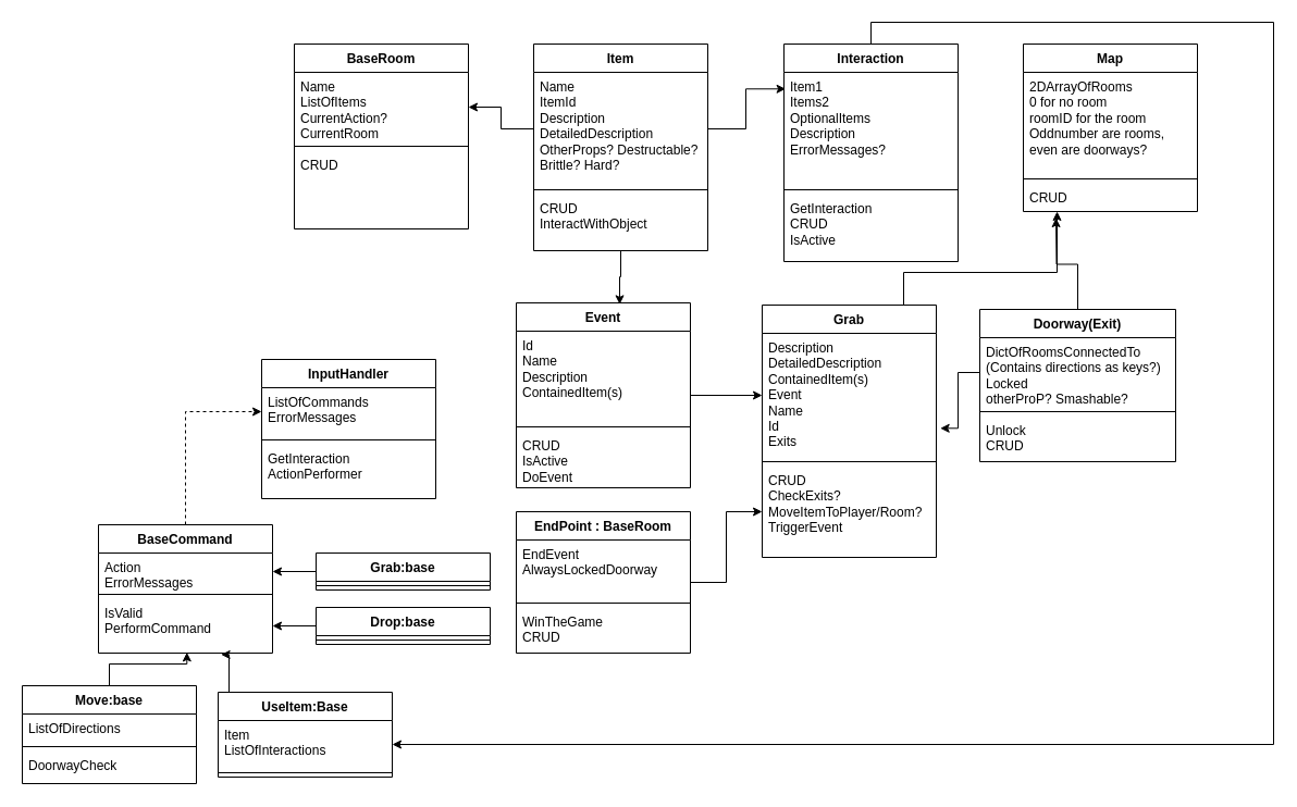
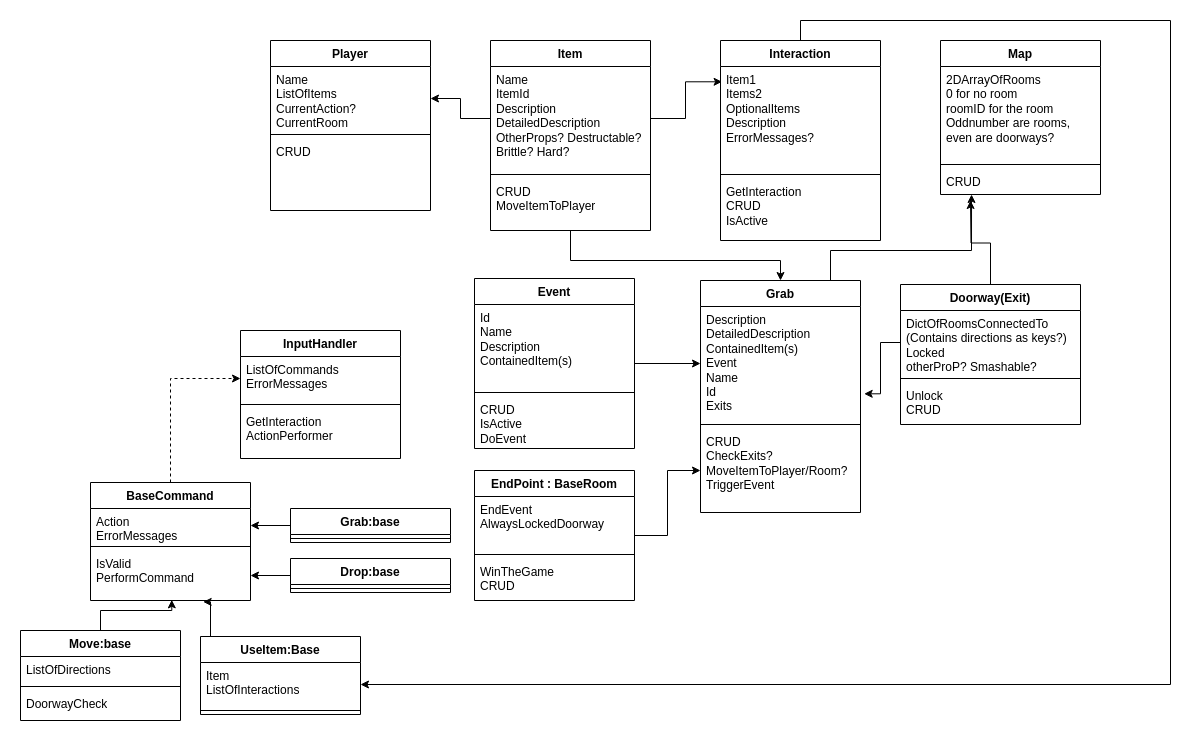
  <mxCell id="0" />
  <mxCell id="1" parent="0" />
- <mxCell id="2" value="BaseRoom" style="swimlane;fontStyle=1;align=center;verticalAlign=top;childLayout=stackLayout;horizontal=1;startSize=26;horizontalStack=0;resizeParent=1;resizeParentMax=0;resizeLast=0;collapsible=1;marginBottom=0;whiteSpace=wrap;html=1;" parent="1" vertex="1"><mxGeometry x="270" y="40" width="160" height="170" as="geometry" /></mxCell>
+ <mxCell id="2" value="Player" style="swimlane;fontStyle=1;align=center;verticalAlign=top;childLayout=stackLayout;horizontal=1;startSize=26;horizontalStack=0;resizeParent=1;resizeParentMax=0;resizeLast=0;collapsible=1;marginBottom=0;whiteSpace=wrap;html=1;" parent="1" vertex="1"><mxGeometry x="270" y="40" width="160" height="170" as="geometry" /></mxCell>
  <mxCell id="3" value="Name&lt;br&gt;ListOfItems&lt;br&gt;CurrentAction?&lt;br&gt;CurrentRoom" style="text;strokeColor=none;fillColor=none;align=left;verticalAlign=top;spacingLeft=4;spacingRight=4;overflow=hidden;rotatable=0;points=[[0,0.5],[1,0.5]];portConstraint=eastwest;whiteSpace=wrap;html=1;" parent="2" vertex="1"><mxGeometry y="26" width="160" height="64" as="geometry" /></mxCell>
  <mxCell id="4" value="" style="line;strokeWidth=1;fillColor=none;align=left;verticalAlign=middle;spacingTop=-1;spacingLeft=3;spacingRight=3;rotatable=0;labelPosition=right;points=[];portConstraint=eastwest;strokeColor=inherit;" parent="2" vertex="1"><mxGeometry y="90" width="160" height="8" as="geometry" /></mxCell>
  <mxCell id="5" value="CRUD&lt;br&gt;&lt;br&gt;" style="text;strokeColor=none;fillColor=none;align=left;verticalAlign=top;spacingLeft=4;spacingRight=4;overflow=hidden;rotatable=0;points=[[0,0.5],[1,0.5]];portConstraint=eastwest;whiteSpace=wrap;html=1;" parent="2" vertex="1"><mxGeometry y="98" width="160" height="72" as="geometry" /></mxCell>
  <mxCell id="6" style="edgeStyle=orthogonalEdgeStyle;rounded=0;orthogonalLoop=1;jettySize=auto;html=1;exitX=1;exitY=0.5;exitDx=0;exitDy=0;" parent="2" source="3" target="3" edge="1"><mxGeometry relative="1" as="geometry" /></mxCell>
+ <mxCell id="7" style="edgeStyle=orthogonalEdgeStyle;rounded=0;orthogonalLoop=1;jettySize=auto;html=1;entryX=0.5;entryY=0;entryDx=0;entryDy=0;" parent="1" source="8" target="13" edge="1"><mxGeometry relative="1" as="geometry"><Array as="points"><mxPoint x="570" y="260" /><mxPoint x="780" y="260" /></Array></mxGeometry></mxCell>
  <mxCell id="8" value="Item" style="swimlane;fontStyle=1;align=center;verticalAlign=top;childLayout=stackLayout;horizontal=1;startSize=26;horizontalStack=0;resizeParent=1;resizeParentMax=0;resizeLast=0;collapsible=1;marginBottom=0;whiteSpace=wrap;html=1;" parent="1" vertex="1"><mxGeometry x="490" y="40" width="160" height="190" as="geometry" /></mxCell>
  <mxCell id="9" value="Name&lt;br&gt;ItemId&lt;br&gt;Description&lt;br&gt;DetailedDescription&lt;br&gt;OtherProps? Destructable?&lt;br&gt;Brittle? Hard?" style="text;strokeColor=none;fillColor=none;align=left;verticalAlign=top;spacingLeft=4;spacingRight=4;overflow=hidden;rotatable=0;points=[[0,0.5],[1,0.5]];portConstraint=eastwest;whiteSpace=wrap;html=1;" parent="8" vertex="1"><mxGeometry y="26" width="160" height="104" as="geometry" /></mxCell>
  <mxCell id="10" value="" style="line;strokeWidth=1;fillColor=none;align=left;verticalAlign=middle;spacingTop=-1;spacingLeft=3;spacingRight=3;rotatable=0;labelPosition=right;points=[];portConstraint=eastwest;strokeColor=inherit;" parent="8" vertex="1"><mxGeometry y="130" width="160" height="8" as="geometry" /></mxCell>
- <mxCell id="11" value="CRUD&lt;br&gt;InteractWithObject" style="text;strokeColor=none;fillColor=none;align=left;verticalAlign=top;spacingLeft=4;spacingRight=4;overflow=hidden;rotatable=0;points=[[0,0.5],[1,0.5]];portConstraint=eastwest;whiteSpace=wrap;html=1;" parent="8" vertex="1"><mxGeometry y="138" width="160" height="52" as="geometry" /></mxCell>
+ <mxCell id="11" value="CRUD&lt;br&gt;MoveItemToPlayer" style="text;strokeColor=none;fillColor=none;align=left;verticalAlign=top;spacingLeft=4;spacingRight=4;overflow=hidden;rotatable=0;points=[[0,0.5],[1,0.5]];portConstraint=eastwest;whiteSpace=wrap;html=1;" parent="8" vertex="1"><mxGeometry y="138" width="160" height="52" as="geometry" /></mxCell>
  <mxCell id="12" style="edgeStyle=orthogonalEdgeStyle;rounded=0;orthogonalLoop=1;jettySize=auto;html=1;entryX=1;entryY=0.5;entryDx=0;entryDy=0;" parent="1" source="9" target="3" edge="1"><mxGeometry relative="1" as="geometry" /></mxCell>
  <mxCell id="13" value="Grab" style="swimlane;fontStyle=1;align=center;verticalAlign=top;childLayout=stackLayout;horizontal=1;startSize=26;horizontalStack=0;resizeParent=1;resizeParentMax=0;resizeLast=0;collapsible=1;marginBottom=0;whiteSpace=wrap;html=1;" parent="1" vertex="1"><mxGeometry x="700" y="280" width="160" height="232" as="geometry" /></mxCell>
  <mxCell id="14" value="Description&lt;br&gt;DetailedDescription&lt;br&gt;ContainedItem(s)&lt;br&gt;Event&lt;br&gt;Name&lt;br&gt;Id&lt;br&gt;Exits" style="text;strokeColor=none;fillColor=none;align=left;verticalAlign=top;spacingLeft=4;spacingRight=4;overflow=hidden;rotatable=0;points=[[0,0.5],[1,0.5]];portConstraint=eastwest;whiteSpace=wrap;html=1;" parent="13" vertex="1"><mxGeometry y="26" width="160" height="114" as="geometry" /></mxCell>
  <mxCell id="15" value="" style="line;strokeWidth=1;fillColor=none;align=left;verticalAlign=middle;spacingTop=-1;spacingLeft=3;spacingRight=3;rotatable=0;labelPosition=right;points=[];portConstraint=eastwest;strokeColor=inherit;" parent="13" vertex="1"><mxGeometry y="140" width="160" height="8" as="geometry" /></mxCell>
  <mxCell id="16" value="CRUD&lt;br&gt;CheckExits?&lt;br&gt;MoveItemToPlayer/Room?&lt;br&gt;TriggerEvent" style="text;strokeColor=none;fillColor=none;align=left;verticalAlign=top;spacingLeft=4;spacingRight=4;overflow=hidden;rotatable=0;points=[[0,0.5],[1,0.5]];portConstraint=eastwest;whiteSpace=wrap;html=1;" parent="13" vertex="1"><mxGeometry y="148" width="160" height="84" as="geometry" /></mxCell>
  <mxCell id="17" style="edgeStyle=orthogonalEdgeStyle;rounded=0;orthogonalLoop=1;jettySize=auto;html=1;entryX=0;entryY=0.5;entryDx=0;entryDy=0;" parent="1" source="18" target="14" edge="1"><mxGeometry relative="1" as="geometry" /></mxCell>
  <mxCell id="18" value="Event" style="swimlane;fontStyle=1;align=center;verticalAlign=top;childLayout=stackLayout;horizontal=1;startSize=26;horizontalStack=0;resizeParent=1;resizeParentMax=0;resizeLast=0;collapsible=1;marginBottom=0;whiteSpace=wrap;html=1;" parent="1" vertex="1"><mxGeometry x="474" y="278" width="160" height="170" as="geometry" /></mxCell>
  <mxCell id="19" value="Id&lt;br&gt;Name&lt;br&gt;Description&lt;br&gt;ContainedItem(s)" style="text;strokeColor=none;fillColor=none;align=left;verticalAlign=top;spacingLeft=4;spacingRight=4;overflow=hidden;rotatable=0;points=[[0,0.5],[1,0.5]];portConstraint=eastwest;whiteSpace=wrap;html=1;" parent="18" vertex="1"><mxGeometry y="26" width="160" height="84" as="geometry" /></mxCell>
  <mxCell id="20" value="" style="line;strokeWidth=1;fillColor=none;align=left;verticalAlign=middle;spacingTop=-1;spacingLeft=3;spacingRight=3;rotatable=0;labelPosition=right;points=[];portConstraint=eastwest;strokeColor=inherit;" parent="18" vertex="1"><mxGeometry y="110" width="160" height="8" as="geometry" /></mxCell>
  <mxCell id="21" value="CRUD&lt;br&gt;IsActive&lt;br&gt;DoEvent" style="text;strokeColor=none;fillColor=none;align=left;verticalAlign=top;spacingLeft=4;spacingRight=4;overflow=hidden;rotatable=0;points=[[0,0.5],[1,0.5]];portConstraint=eastwest;whiteSpace=wrap;html=1;" parent="18" vertex="1"><mxGeometry y="118" width="160" height="52" as="geometry" /></mxCell>
  <mxCell id="22" style="edgeStyle=orthogonalEdgeStyle;rounded=0;orthogonalLoop=1;jettySize=auto;html=1;" parent="1" source="23" edge="1"><mxGeometry relative="1" as="geometry"><mxPoint x="970" y="200" as="targetPoint" /></mxGeometry></mxCell>
  <mxCell id="23" value="Doorway(Exit)" style="swimlane;fontStyle=1;align=center;verticalAlign=top;childLayout=stackLayout;horizontal=1;startSize=26;horizontalStack=0;resizeParent=1;resizeParentMax=0;resizeLast=0;collapsible=1;marginBottom=0;whiteSpace=wrap;html=1;" parent="1" vertex="1"><mxGeometry x="900" y="284" width="180" height="140" as="geometry" /></mxCell>
  <mxCell id="24" value="DictOfRoomsConnectedTo (Contains directions as keys?)&lt;br&gt;Locked&lt;br&gt;otherProP? Smashable?" style="text;strokeColor=none;fillColor=none;align=left;verticalAlign=top;spacingLeft=4;spacingRight=4;overflow=hidden;rotatable=0;points=[[0,0.5],[1,0.5]];portConstraint=eastwest;whiteSpace=wrap;html=1;" parent="23" vertex="1"><mxGeometry y="26" width="180" height="64" as="geometry" /></mxCell>
  <mxCell id="25" value="" style="line;strokeWidth=1;fillColor=none;align=left;verticalAlign=middle;spacingTop=-1;spacingLeft=3;spacingRight=3;rotatable=0;labelPosition=right;points=[];portConstraint=eastwest;strokeColor=inherit;" parent="23" vertex="1"><mxGeometry y="90" width="180" height="8" as="geometry" /></mxCell>
  <mxCell id="26" value="Unlock&lt;br&gt;CRUD&lt;br&gt;" style="text;strokeColor=none;fillColor=none;align=left;verticalAlign=top;spacingLeft=4;spacingRight=4;overflow=hidden;rotatable=0;points=[[0,0.5],[1,0.5]];portConstraint=eastwest;whiteSpace=wrap;html=1;" parent="23" vertex="1"><mxGeometry y="98" width="180" height="42" as="geometry" /></mxCell>
  <mxCell id="27" style="edgeStyle=orthogonalEdgeStyle;rounded=0;orthogonalLoop=1;jettySize=auto;html=1;entryX=1.023;entryY=0.766;entryDx=0;entryDy=0;entryPerimeter=0;" parent="1" source="24" target="14" edge="1"><mxGeometry relative="1" as="geometry" /></mxCell>
  <mxCell id="28" style="edgeStyle=orthogonalEdgeStyle;rounded=0;orthogonalLoop=1;jettySize=auto;html=1;entryX=0;entryY=0.5;entryDx=0;entryDy=0;" parent="1" source="29" target="16" edge="1"><mxGeometry relative="1" as="geometry" /></mxCell>
  <mxCell id="29" value="EndPoint : BaseRoom" style="swimlane;fontStyle=1;align=center;verticalAlign=top;childLayout=stackLayout;horizontal=1;startSize=26;horizontalStack=0;resizeParent=1;resizeParentMax=0;resizeLast=0;collapsible=1;marginBottom=0;whiteSpace=wrap;html=1;" parent="1" vertex="1"><mxGeometry x="474" y="470" width="160" height="130" as="geometry" /></mxCell>
  <mxCell id="30" value="EndEvent&lt;br&gt;AlwaysLockedDoorway" style="text;strokeColor=none;fillColor=none;align=left;verticalAlign=top;spacingLeft=4;spacingRight=4;overflow=hidden;rotatable=0;points=[[0,0.5],[1,0.5]];portConstraint=eastwest;whiteSpace=wrap;html=1;" parent="29" vertex="1"><mxGeometry y="26" width="160" height="54" as="geometry" /></mxCell>
  <mxCell id="31" value="" style="line;strokeWidth=1;fillColor=none;align=left;verticalAlign=middle;spacingTop=-1;spacingLeft=3;spacingRight=3;rotatable=0;labelPosition=right;points=[];portConstraint=eastwest;strokeColor=inherit;" parent="29" vertex="1"><mxGeometry y="80" width="160" height="8" as="geometry" /></mxCell>
  <mxCell id="32" value="WinTheGame&lt;br&gt;CRUD" style="text;strokeColor=none;fillColor=none;align=left;verticalAlign=top;spacingLeft=4;spacingRight=4;overflow=hidden;rotatable=0;points=[[0,0.5],[1,0.5]];portConstraint=eastwest;whiteSpace=wrap;html=1;" parent="29" vertex="1"><mxGeometry y="88" width="160" height="42" as="geometry" /></mxCell>
  <mxCell id="33" value="Interaction" style="swimlane;fontStyle=1;align=center;verticalAlign=top;childLayout=stackLayout;horizontal=1;startSize=26;horizontalStack=0;resizeParent=1;resizeParentMax=0;resizeLast=0;collapsible=1;marginBottom=0;whiteSpace=wrap;html=1;" parent="1" vertex="1"><mxGeometry x="720" y="40" width="160" height="200" as="geometry" /></mxCell>
  <mxCell id="34" value="Item1&lt;br&gt;Items2&lt;br&gt;OptionalItems&lt;br&gt;Description&lt;br&gt;ErrorMessages?" style="text;strokeColor=none;fillColor=none;align=left;verticalAlign=top;spacingLeft=4;spacingRight=4;overflow=hidden;rotatable=0;points=[[0,0.5],[1,0.5]];portConstraint=eastwest;whiteSpace=wrap;html=1;" parent="33" vertex="1"><mxGeometry y="26" width="160" height="104" as="geometry" /></mxCell>
  <mxCell id="35" value="" style="line;strokeWidth=1;fillColor=none;align=left;verticalAlign=middle;spacingTop=-1;spacingLeft=3;spacingRight=3;rotatable=0;labelPosition=right;points=[];portConstraint=eastwest;strokeColor=inherit;" parent="33" vertex="1"><mxGeometry y="130" width="160" height="8" as="geometry" /></mxCell>
  <mxCell id="36" value="GetInteraction&lt;br&gt;CRUD&lt;br&gt;IsActive" style="text;strokeColor=none;fillColor=none;align=left;verticalAlign=top;spacingLeft=4;spacingRight=4;overflow=hidden;rotatable=0;points=[[0,0.5],[1,0.5]];portConstraint=eastwest;whiteSpace=wrap;html=1;" parent="33" vertex="1"><mxGeometry y="138" width="160" height="62" as="geometry" /></mxCell>
  <mxCell id="37" style="edgeStyle=orthogonalEdgeStyle;rounded=0;orthogonalLoop=1;jettySize=auto;html=1;entryX=0.01;entryY=0.147;entryDx=0;entryDy=0;entryPerimeter=0;" parent="1" source="9" target="34" edge="1"><mxGeometry relative="1" as="geometry" /></mxCell>
  <mxCell id="38" value="Map" style="swimlane;fontStyle=1;align=center;verticalAlign=top;childLayout=stackLayout;horizontal=1;startSize=26;horizontalStack=0;resizeParent=1;resizeParentMax=0;resizeLast=0;collapsible=1;marginBottom=0;whiteSpace=wrap;html=1;" parent="1" vertex="1"><mxGeometry x="940" y="40" width="160" height="154" as="geometry" /></mxCell>
  <mxCell id="39" value="2DArrayOfRooms&lt;br&gt;0 for no room&lt;br&gt;roomID for the room&lt;br&gt;Oddnumber are rooms, even are doorways?" style="text;strokeColor=none;fillColor=none;align=left;verticalAlign=top;spacingLeft=4;spacingRight=4;overflow=hidden;rotatable=0;points=[[0,0.5],[1,0.5]];portConstraint=eastwest;whiteSpace=wrap;html=1;" parent="38" vertex="1"><mxGeometry y="26" width="160" height="94" as="geometry" /></mxCell>
  <mxCell id="40" value="" style="line;strokeWidth=1;fillColor=none;align=left;verticalAlign=middle;spacingTop=-1;spacingLeft=3;spacingRight=3;rotatable=0;labelPosition=right;points=[];portConstraint=eastwest;strokeColor=inherit;" parent="38" vertex="1"><mxGeometry y="120" width="160" height="8" as="geometry" /></mxCell>
  <mxCell id="41" value="CRUD" style="text;strokeColor=none;fillColor=none;align=left;verticalAlign=top;spacingLeft=4;spacingRight=4;overflow=hidden;rotatable=0;points=[[0,0.5],[1,0.5]];portConstraint=eastwest;whiteSpace=wrap;html=1;" parent="38" vertex="1"><mxGeometry y="128" width="160" height="26" as="geometry" /></mxCell>
  <mxCell id="42" style="edgeStyle=orthogonalEdgeStyle;rounded=0;orthogonalLoop=1;jettySize=auto;html=1;entryX=0.194;entryY=1;entryDx=0;entryDy=0;entryPerimeter=0;" parent="1" source="13" target="41" edge="1"><mxGeometry relative="1" as="geometry"><Array as="points"><mxPoint x="830" y="250" /><mxPoint x="971" y="250" /></Array></mxGeometry></mxCell>
- <mxCell id="43" style="edgeStyle=orthogonalEdgeStyle;rounded=0;orthogonalLoop=1;jettySize=auto;html=1;entryX=0.594;entryY=0.008;entryDx=0;entryDy=0;entryPerimeter=0;" parent="1" source="8" target="18" edge="1"><mxGeometry relative="1" as="geometry" /></mxCell>
  <mxCell id="44" value="InputHandler" style="swimlane;fontStyle=1;align=center;verticalAlign=top;childLayout=stackLayout;horizontal=1;startSize=26;horizontalStack=0;resizeParent=1;resizeParentMax=0;resizeLast=0;collapsible=1;marginBottom=0;whiteSpace=wrap;html=1;" parent="1" vertex="1"><mxGeometry x="240" y="330" width="160" height="128" as="geometry" /></mxCell>
  <mxCell id="45" value="ListOfCommands&lt;br&gt;ErrorMessages" style="text;strokeColor=none;fillColor=none;align=left;verticalAlign=top;spacingLeft=4;spacingRight=4;overflow=hidden;rotatable=0;points=[[0,0.5],[1,0.5]];portConstraint=eastwest;whiteSpace=wrap;html=1;" parent="44" vertex="1"><mxGeometry y="26" width="160" height="44" as="geometry" /></mxCell>
  <mxCell id="46" value="" style="line;strokeWidth=1;fillColor=none;align=left;verticalAlign=middle;spacingTop=-1;spacingLeft=3;spacingRight=3;rotatable=0;labelPosition=right;points=[];portConstraint=eastwest;strokeColor=inherit;" parent="44" vertex="1"><mxGeometry y="70" width="160" height="8" as="geometry" /></mxCell>
  <mxCell id="47" value="GetInteraction&lt;br&gt;ActionPerformer" style="text;strokeColor=none;fillColor=none;align=left;verticalAlign=top;spacingLeft=4;spacingRight=4;overflow=hidden;rotatable=0;points=[[0,0.5],[1,0.5]];portConstraint=eastwest;whiteSpace=wrap;html=1;" parent="44" vertex="1"><mxGeometry y="78" width="160" height="50" as="geometry" /></mxCell>
  <mxCell id="48" style="edgeStyle=orthogonalEdgeStyle;rounded=0;orthogonalLoop=1;jettySize=auto;html=1;entryX=0;entryY=0.5;entryDx=0;entryDy=0;dashed=1;" parent="1" source="49" target="45" edge="1"><mxGeometry relative="1" as="geometry" /></mxCell>
  <mxCell id="49" value="BaseCommand" style="swimlane;fontStyle=1;align=center;verticalAlign=top;childLayout=stackLayout;horizontal=1;startSize=26;horizontalStack=0;resizeParent=1;resizeParentMax=0;resizeLast=0;collapsible=1;marginBottom=0;whiteSpace=wrap;html=1;" parent="1" vertex="1"><mxGeometry x="90" y="482" width="160" height="118" as="geometry" /></mxCell>
  <mxCell id="50" value="Action&lt;br&gt;ErrorMessages" style="text;strokeColor=none;fillColor=none;align=left;verticalAlign=top;spacingLeft=4;spacingRight=4;overflow=hidden;rotatable=0;points=[[0,0.5],[1,0.5]];portConstraint=eastwest;whiteSpace=wrap;html=1;" parent="49" vertex="1"><mxGeometry y="26" width="160" height="34" as="geometry" /></mxCell>
  <mxCell id="51" value="" style="line;strokeWidth=1;fillColor=none;align=left;verticalAlign=middle;spacingTop=-1;spacingLeft=3;spacingRight=3;rotatable=0;labelPosition=right;points=[];portConstraint=eastwest;strokeColor=inherit;" parent="49" vertex="1"><mxGeometry y="60" width="160" height="8" as="geometry" /></mxCell>
  <mxCell id="52" value="IsValid&lt;br&gt;PerformCommand" style="text;strokeColor=none;fillColor=none;align=left;verticalAlign=top;spacingLeft=4;spacingRight=4;overflow=hidden;rotatable=0;points=[[0,0.5],[1,0.5]];portConstraint=eastwest;whiteSpace=wrap;html=1;" parent="49" vertex="1"><mxGeometry y="68" width="160" height="50" as="geometry" /></mxCell>
  <mxCell id="53" value="Move:base" style="swimlane;fontStyle=1;align=center;verticalAlign=top;childLayout=stackLayout;horizontal=1;startSize=26;horizontalStack=0;resizeParent=1;resizeParentMax=0;resizeLast=0;collapsible=1;marginBottom=0;whiteSpace=wrap;html=1;" parent="1" vertex="1"><mxGeometry x="20" y="630" width="160" height="90" as="geometry" /></mxCell>
  <mxCell id="54" value="ListOfDirections" style="text;strokeColor=none;fillColor=none;align=left;verticalAlign=top;spacingLeft=4;spacingRight=4;overflow=hidden;rotatable=0;points=[[0,0.5],[1,0.5]];portConstraint=eastwest;whiteSpace=wrap;html=1;" parent="53" vertex="1"><mxGeometry y="26" width="160" height="26" as="geometry" /></mxCell>
  <mxCell id="55" value="" style="line;strokeWidth=1;fillColor=none;align=left;verticalAlign=middle;spacingTop=-1;spacingLeft=3;spacingRight=3;rotatable=0;labelPosition=right;points=[];portConstraint=eastwest;strokeColor=inherit;" parent="53" vertex="1"><mxGeometry y="52" width="160" height="8" as="geometry" /></mxCell>
  <mxCell id="56" value="DoorwayCheck" style="text;strokeColor=none;fillColor=none;align=left;verticalAlign=top;spacingLeft=4;spacingRight=4;overflow=hidden;rotatable=0;points=[[0,0.5],[1,0.5]];portConstraint=eastwest;whiteSpace=wrap;html=1;" parent="53" vertex="1"><mxGeometry y="60" width="160" height="30" as="geometry" /></mxCell>
  <mxCell id="57" style="edgeStyle=orthogonalEdgeStyle;rounded=0;orthogonalLoop=1;jettySize=auto;html=1;entryX=0.508;entryY=0.987;entryDx=0;entryDy=0;entryPerimeter=0;" parent="1" source="53" target="52" edge="1"><mxGeometry relative="1" as="geometry" /></mxCell>
  <mxCell id="58" style="edgeStyle=orthogonalEdgeStyle;rounded=0;orthogonalLoop=1;jettySize=auto;html=1;entryX=1;entryY=0.5;entryDx=0;entryDy=0;" parent="1" source="59" target="50" edge="1"><mxGeometry relative="1" as="geometry" /></mxCell>
  <mxCell id="59" value="Grab:base" style="swimlane;fontStyle=1;align=center;verticalAlign=top;childLayout=stackLayout;horizontal=1;startSize=26;horizontalStack=0;resizeParent=1;resizeParentMax=0;resizeLast=0;collapsible=1;marginBottom=0;whiteSpace=wrap;html=1;" parent="1" vertex="1"><mxGeometry x="290" y="508" width="160" height="34" as="geometry" /></mxCell>
  <mxCell id="60" value="" style="line;strokeWidth=1;fillColor=none;align=left;verticalAlign=middle;spacingTop=-1;spacingLeft=3;spacingRight=3;rotatable=0;labelPosition=right;points=[];portConstraint=eastwest;strokeColor=inherit;" parent="59" vertex="1"><mxGeometry y="26" width="160" height="8" as="geometry" /></mxCell>
  <mxCell id="61" style="edgeStyle=orthogonalEdgeStyle;rounded=0;orthogonalLoop=1;jettySize=auto;html=1;entryX=1;entryY=0.5;entryDx=0;entryDy=0;" parent="1" source="62" target="52" edge="1"><mxGeometry relative="1" as="geometry" /></mxCell>
  <mxCell id="62" value="Drop:base" style="swimlane;fontStyle=1;align=center;verticalAlign=top;childLayout=stackLayout;horizontal=1;startSize=26;horizontalStack=0;resizeParent=1;resizeParentMax=0;resizeLast=0;collapsible=1;marginBottom=0;whiteSpace=wrap;html=1;" parent="1" vertex="1"><mxGeometry x="290" y="558" width="160" height="34" as="geometry" /></mxCell>
  <mxCell id="63" value="" style="line;strokeWidth=1;fillColor=none;align=left;verticalAlign=middle;spacingTop=-1;spacingLeft=3;spacingRight=3;rotatable=0;labelPosition=right;points=[];portConstraint=eastwest;strokeColor=inherit;" parent="62" vertex="1"><mxGeometry y="26" width="160" height="8" as="geometry" /></mxCell>
  <mxCell id="64" value="UseItem:Base" style="swimlane;fontStyle=1;align=center;verticalAlign=top;childLayout=stackLayout;horizontal=1;startSize=26;horizontalStack=0;resizeParent=1;resizeParentMax=0;resizeLast=0;collapsible=1;marginBottom=0;whiteSpace=wrap;html=1;" parent="1" vertex="1"><mxGeometry x="200" y="636" width="160" height="78" as="geometry" /></mxCell>
  <mxCell id="65" value="Item&lt;br&gt;ListOfInteractions" style="text;strokeColor=none;fillColor=none;align=left;verticalAlign=top;spacingLeft=4;spacingRight=4;overflow=hidden;rotatable=0;points=[[0,0.5],[1,0.5]];portConstraint=eastwest;whiteSpace=wrap;html=1;" parent="64" vertex="1"><mxGeometry y="26" width="160" height="44" as="geometry" /></mxCell>
  <mxCell id="66" value="" style="line;strokeWidth=1;fillColor=none;align=left;verticalAlign=middle;spacingTop=-1;spacingLeft=3;spacingRight=3;rotatable=0;labelPosition=right;points=[];portConstraint=eastwest;strokeColor=inherit;" parent="64" vertex="1"><mxGeometry y="70" width="160" height="8" as="geometry" /></mxCell>
  <mxCell id="67" style="edgeStyle=orthogonalEdgeStyle;rounded=0;orthogonalLoop=1;jettySize=auto;html=1;entryX=0.704;entryY=1.027;entryDx=0;entryDy=0;entryPerimeter=0;" parent="1" source="64" target="52" edge="1"><mxGeometry relative="1" as="geometry"><Array as="points"><mxPoint x="210" y="601" /></Array></mxGeometry></mxCell>
  <mxCell id="68" style="edgeStyle=orthogonalEdgeStyle;rounded=0;orthogonalLoop=1;jettySize=auto;html=1;entryX=1;entryY=0.5;entryDx=0;entryDy=0;" parent="1" source="33" target="65" edge="1"><mxGeometry relative="1" as="geometry"><mxPoint x="430" y="670" as="targetPoint" /><Array as="points"><mxPoint x="800" y="20" /><mxPoint x="1170" y="20" /><mxPoint x="1170" y="684" /></Array></mxGeometry></mxCell>
